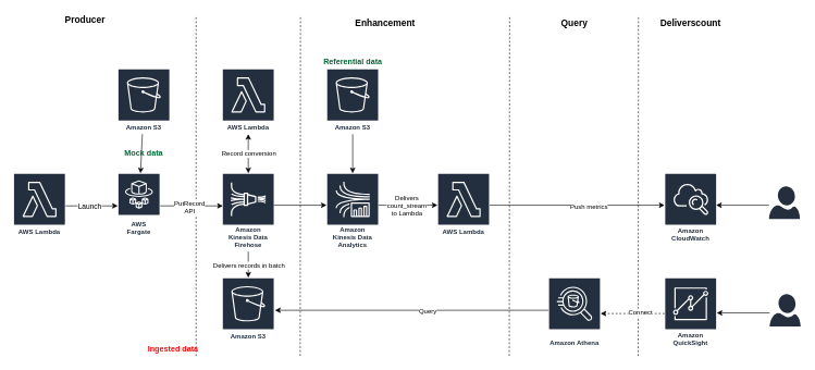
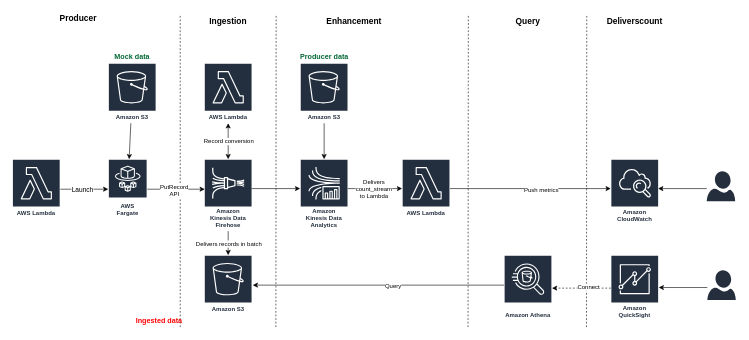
  <mxCell id="0" />
  <mxCell id="1" parent="0" />
  <mxCell id="2" value="Amazon S3" style="outlineConnect=0;fontColor=#232F3E;gradientColor=none;strokeColor=#ffffff;fillColor=#232F3E;dashed=0;verticalLabelPosition=middle;verticalAlign=bottom;align=center;html=1;whiteSpace=wrap;fontSize=10;fontStyle=1;spacing=3;shape=mxgraph.aws4.productIcon;prIcon=mxgraph.aws4.s3;" parent="1" vertex="1"><mxGeometry x="180" y="105" width="80" height="100" as="geometry" /></mxCell>
  <mxCell id="3" value="AWS Fargate" style="outlineConnect=0;fontColor=#232F3E;gradientColor=none;strokeColor=#ffffff;fillColor=#232F3E;dashed=0;verticalLabelPosition=middle;verticalAlign=bottom;align=center;html=1;whiteSpace=wrap;fontSize=10;fontStyle=1;spacing=3;shape=mxgraph.aws4.productIcon;prIcon=mxgraph.aws4.fargate;" parent="1" vertex="1"><mxGeometry x="180" y="265" width="65" height="100" as="geometry" /></mxCell>
  <mxCell id="4" value="AWS Lambda" style="outlineConnect=0;fontColor=#232F3E;gradientColor=none;strokeColor=#ffffff;fillColor=#232F3E;dashed=0;verticalLabelPosition=middle;verticalAlign=bottom;align=center;html=1;whiteSpace=wrap;fontSize=10;fontStyle=1;spacing=3;shape=mxgraph.aws4.productIcon;prIcon=mxgraph.aws4.lambda;" parent="1" vertex="1"><mxGeometry x="20" y="265" width="80" height="100" as="geometry" /></mxCell>
  <mxCell id="5" value="Amazon Kinesis Data Firehose" style="outlineConnect=0;fontColor=#232F3E;gradientColor=none;strokeColor=#ffffff;fillColor=#232F3E;dashed=0;verticalLabelPosition=middle;verticalAlign=bottom;align=center;html=1;whiteSpace=wrap;fontSize=10;fontStyle=1;spacing=3;shape=mxgraph.aws4.productIcon;prIcon=mxgraph.aws4.kinesis_data_firehose;" parent="1" vertex="1"><mxGeometry x="340" y="265" width="80" height="120" as="geometry" /></mxCell>
  <mxCell id="6" value="Amazon Kinesis Data Analytics" style="outlineConnect=0;fontColor=#232F3E;gradientColor=none;strokeColor=#ffffff;fillColor=#232F3E;dashed=0;verticalLabelPosition=middle;verticalAlign=bottom;align=center;html=1;whiteSpace=wrap;fontSize=10;fontStyle=1;spacing=3;shape=mxgraph.aws4.productIcon;prIcon=mxgraph.aws4.kinesis_data_analytics;" parent="1" vertex="1"><mxGeometry x="500" y="265" width="80" height="120" as="geometry" /></mxCell>
  <mxCell id="7" value="Amazon S3" style="outlineConnect=0;fontColor=#232F3E;gradientColor=none;strokeColor=#ffffff;fillColor=#232F3E;dashed=0;verticalLabelPosition=middle;verticalAlign=bottom;align=center;html=1;whiteSpace=wrap;fontSize=10;fontStyle=1;spacing=3;shape=mxgraph.aws4.productIcon;prIcon=mxgraph.aws4.s3;" parent="1" vertex="1"><mxGeometry x="340" y="425" width="80" height="100" as="geometry" /></mxCell>
  <mxCell id="8" value="Amazon S3" style="outlineConnect=0;fontColor=#232F3E;gradientColor=none;strokeColor=#ffffff;fillColor=#232F3E;dashed=0;verticalLabelPosition=middle;verticalAlign=bottom;align=center;html=1;whiteSpace=wrap;fontSize=10;fontStyle=1;spacing=3;shape=mxgraph.aws4.productIcon;prIcon=mxgraph.aws4.s3;" parent="1" vertex="1"><mxGeometry x="500" y="105" width="80" height="100" as="geometry" /></mxCell>
  <mxCell id="9" value="" style="edgeStyle=orthogonalEdgeStyle;rounded=0;orthogonalLoop=1;jettySize=auto;html=1;startArrow=classic;startFill=1;" edge="1" parent="1" source="11" target="5"><mxGeometry relative="1" as="geometry" /></mxCell>
  <mxCell id="10" value="Record conversion" style="edgeLabel;html=1;align=center;verticalAlign=middle;resizable=0;points=[];fontSize=10;labelBackgroundColor=#FFFFFF;fontColor=#000000;" vertex="1" connectable="0" parent="9"><mxGeometry x="-0.033" relative="1" as="geometry"><mxPoint as="offset" /></mxGeometry></mxCell>
  <mxCell id="11" value="AWS Lambda" style="outlineConnect=0;fontColor=#232F3E;gradientColor=none;strokeColor=#ffffff;fillColor=#232F3E;dashed=0;verticalLabelPosition=middle;verticalAlign=bottom;align=center;html=1;whiteSpace=wrap;fontSize=10;fontStyle=1;spacing=3;shape=mxgraph.aws4.productIcon;prIcon=mxgraph.aws4.lambda;" parent="1" vertex="1"><mxGeometry x="340" y="105" width="80" height="100" as="geometry" /></mxCell>
  <mxCell id="12" value="Amazon CloudWatch" style="outlineConnect=0;fontColor=#232F3E;gradientColor=none;strokeColor=#ffffff;fillColor=#232F3E;dashed=0;verticalLabelPosition=middle;verticalAlign=bottom;align=center;html=1;whiteSpace=wrap;fontSize=10;fontStyle=1;spacing=3;shape=mxgraph.aws4.productIcon;prIcon=mxgraph.aws4.cloudwatch;" parent="1" vertex="1"><mxGeometry x="1018" y="265" width="80" height="110" as="geometry" /></mxCell>
  <mxCell id="13" value="Amazon QuickSight" style="outlineConnect=0;fontColor=#232F3E;gradientColor=none;strokeColor=#ffffff;fillColor=#232F3E;dashed=0;verticalLabelPosition=middle;verticalAlign=bottom;align=center;html=1;whiteSpace=wrap;fontSize=10;fontStyle=1;spacing=3;shape=mxgraph.aws4.productIcon;prIcon=mxgraph.aws4.quicksight;" parent="1" vertex="1"><mxGeometry x="1018" y="425" width="80" height="110" as="geometry" /></mxCell>
  <mxCell id="14" value="" style="endArrow=none;dashed=1;html=1;" parent="1" edge="1"><mxGeometry width="50" height="50" relative="1" as="geometry"><mxPoint x="300" y="545" as="sourcePoint" /><mxPoint x="300" y="25" as="targetPoint" /></mxGeometry></mxCell>
  <mxCell id="15" value="" style="endArrow=none;dashed=1;html=1;" parent="1" edge="1"><mxGeometry width="50" height="50" relative="1" as="geometry"><mxPoint x="459.5" y="545" as="sourcePoint" /><mxPoint x="460" y="25" as="targetPoint" /></mxGeometry></mxCell>
  <mxCell id="16" value="" style="endArrow=none;dashed=1;html=1;" parent="1" edge="1"><mxGeometry width="50" height="50" relative="1" as="geometry"><mxPoint x="977.5" y="545" as="sourcePoint" /><mxPoint x="978" y="25" as="targetPoint" /></mxGeometry></mxCell>
  <mxCell id="17" value="Producer" style="text;html=1;strokeColor=none;fillColor=none;align=center;verticalAlign=middle;whiteSpace=wrap;rounded=0;fontSize=14;fontStyle=1" parent="1" vertex="1"><mxGeometry x="110" y="20" width="40" height="20" as="geometry" /></mxCell>
+ <mxCell id="18" value="Ingestion" style="text;html=1;strokeColor=none;fillColor=none;align=center;verticalAlign=middle;whiteSpace=wrap;rounded=0;fontSize=14;fontStyle=1" parent="1" vertex="1"><mxGeometry x="360" y="25" width="40" height="20" as="geometry" /></mxCell>
  <mxCell id="19" value="Enhancement" style="text;html=1;strokeColor=none;fillColor=none;align=center;verticalAlign=middle;whiteSpace=wrap;rounded=0;fontSize=14;fontStyle=1" parent="1" vertex="1"><mxGeometry x="570" y="25" width="40" height="20" as="geometry" /></mxCell>
  <mxCell id="20" value="Deliverscount" style="text;html=1;strokeColor=none;fillColor=none;align=center;verticalAlign=middle;whiteSpace=wrap;rounded=0;fontSize=14;fontStyle=1" parent="1" vertex="1"><mxGeometry x="1038" y="25" width="40" height="20" as="geometry" /></mxCell>
  <mxCell id="21" value="" style="endArrow=classic;html=1;" parent="1" source="4" target="3" edge="1"><mxGeometry width="50" height="50" relative="1" as="geometry"><mxPoint x="20" y="615" as="sourcePoint" /><mxPoint x="70" y="565" as="targetPoint" /></mxGeometry></mxCell>
  <mxCell id="22" value="Launch" style="edgeLabel;html=1;align=center;verticalAlign=middle;resizable=0;points=[];" vertex="1" connectable="0" parent="21"><mxGeometry x="-0.1" y="-4" relative="1" as="geometry"><mxPoint y="-4" as="offset" /></mxGeometry></mxCell>
  <mxCell id="23" value="" style="endArrow=classic;html=1;" parent="1" source="3" edge="1"><mxGeometry width="50" height="50" relative="1" as="geometry"><mxPoint x="110" y="325" as="sourcePoint" /><mxPoint x="341" y="315" as="targetPoint" /></mxGeometry></mxCell>
  <mxCell id="24" value="&lt;font style=&quot;font-size: 10px;&quot;&gt;PutRecord&lt;br style=&quot;font-size: 10px;&quot;&gt;API&lt;br style=&quot;font-size: 10px;&quot;&gt;&lt;/font&gt;" style="text;html=1;resizable=0;points=[];align=center;verticalAlign=middle;labelBackgroundColor=#FFFFFF;fontColor=#000000;fontSize=10;" parent="23" vertex="1" connectable="0"><mxGeometry x="-0.086" y="-1" relative="1" as="geometry"><mxPoint as="offset" /></mxGeometry></mxCell>
  <mxCell id="25" value="" style="endArrow=classic;html=1;" parent="1" edge="1"><mxGeometry width="50" height="50" relative="1" as="geometry"><mxPoint x="419" y="314" as="sourcePoint" /><mxPoint x="500" y="314" as="targetPoint" /></mxGeometry></mxCell>
  <mxCell id="26" value="" style="endArrow=classic;html=1;" parent="1" edge="1"><mxGeometry width="50" height="50" relative="1" as="geometry"><mxPoint x="579.5" y="314" as="sourcePoint" /><mxPoint x="670" y="314" as="targetPoint" /></mxGeometry></mxCell>
  <mxCell id="27" value="&lt;font color=&quot;#000000&quot; style=&quot;font-size: 10px;&quot;&gt;Delivers&lt;br style=&quot;font-size: 10px;&quot;&gt;count_stream&lt;br style=&quot;font-size: 10px;&quot;&gt;to Lambda&lt;br style=&quot;font-size: 10px;&quot;&gt;&lt;/font&gt;" style="text;html=1;resizable=0;points=[];align=center;verticalAlign=middle;labelBackgroundColor=#ffffff;fontColor=#ff0000;fontSize=10;" parent="26" vertex="1" connectable="0"><mxGeometry x="-0.074" relative="1" as="geometry"><mxPoint x="1" as="offset" /></mxGeometry></mxCell>
  <mxCell id="28" value="" style="endArrow=classic;html=1;" parent="1" edge="1"><mxGeometry width="50" height="50" relative="1" as="geometry"><mxPoint x="749" y="314" as="sourcePoint" /><mxPoint x="1018" y="314" as="targetPoint" /></mxGeometry></mxCell>
  <mxCell id="29" value="&lt;font color=&quot;#000000&quot;&gt;Push metrics&lt;br&gt;&lt;/font&gt;" style="text;html=1;resizable=0;points=[];align=center;verticalAlign=middle;labelBackgroundColor=#ffffff;fontSize=10;fontColor=#ff0000;" parent="28" vertex="1" connectable="0"><mxGeometry x="-0.185" y="2" relative="1" as="geometry"><mxPoint x="42" y="3" as="offset" /></mxGeometry></mxCell>
  <mxCell id="30" value="" style="endArrow=classic;html=1;" parent="1" source="8" target="6" edge="1"><mxGeometry width="50" height="50" relative="1" as="geometry"><mxPoint x="589.5" y="324" as="sourcePoint" /><mxPoint x="670.5" y="324" as="targetPoint" /></mxGeometry></mxCell>
  <mxCell id="31" value="" style="endArrow=classic;html=1;" parent="1" source="5" target="7" edge="1"><mxGeometry width="50" height="50" relative="1" as="geometry"><mxPoint x="550" y="275" as="sourcePoint" /><mxPoint x="550" y="215" as="targetPoint" /></mxGeometry></mxCell>
  <mxCell id="32" value="&lt;font style=&quot;font-size: 10px;&quot;&gt;Delivers records in batch&lt;/font&gt;" style="text;html=1;resizable=0;points=[];align=center;verticalAlign=middle;labelBackgroundColor=#FFFFFF;fontColor=#000000;fontSize=10;" parent="31" vertex="1" connectable="0"><mxGeometry y="4" relative="1" as="geometry"><mxPoint x="-4" as="offset" /></mxGeometry></mxCell>
  <mxCell id="33" value="" style="endArrow=classic;html=1;" parent="1" source="2" target="3" edge="1"><mxGeometry width="50" height="50" relative="1" as="geometry"><mxPoint x="560" y="225" as="sourcePoint" /><mxPoint x="560" y="285" as="targetPoint" /></mxGeometry></mxCell>
  <mxCell id="34" value="" style="endArrow=classic;html=1;dashed=1;" parent="1" target="47" edge="1" source="13"><mxGeometry width="50" height="50" relative="1" as="geometry"><mxPoint x="822" y="475" as="sourcePoint" /><mxPoint x="1040" y="484" as="targetPoint" /></mxGeometry></mxCell>
  <mxCell id="35" value="&lt;font color=&quot;#000000&quot;&gt;Connect&lt;/font&gt;" style="text;html=1;resizable=0;points=[];align=center;verticalAlign=middle;labelBackgroundColor=#ffffff;fontSize=10;fontColor=#ff0000;" parent="34" vertex="1" connectable="0"><mxGeometry x="-0.219" y="-3" relative="1" as="geometry"><mxPoint as="offset" /></mxGeometry></mxCell>
  <mxCell id="36" value="" style="verticalLabelPosition=bottom;html=1;verticalAlign=top;align=center;strokeColor=none;fillColor=#242e3c;shape=mxgraph.azure.user;" parent="1" vertex="1"><mxGeometry x="1178" y="285" width="47.5" height="50" as="geometry" /></mxCell>
  <mxCell id="37" value="" style="endArrow=classic;html=1;" parent="1" edge="1"><mxGeometry width="50" height="50" relative="1" as="geometry"><mxPoint x="1178" y="314" as="sourcePoint" /><mxPoint x="1097" y="314" as="targetPoint" /></mxGeometry></mxCell>
  <mxCell id="38" value="" style="verticalLabelPosition=bottom;html=1;verticalAlign=top;align=center;strokeColor=none;fillColor=#242e3c;shape=mxgraph.azure.user;" parent="1" vertex="1"><mxGeometry x="1179" y="450" width="47.5" height="50" as="geometry" /></mxCell>
  <mxCell id="39" value="" style="endArrow=classic;html=1;" parent="1" edge="1"><mxGeometry width="50" height="50" relative="1" as="geometry"><mxPoint x="1179" y="479" as="sourcePoint" /><mxPoint x="1098" y="479" as="targetPoint" /></mxGeometry></mxCell>
- <mxCell id="40" value="&lt;b&gt;&lt;font color=&quot;#006633&quot;&gt;Mock data&lt;/font&gt;&lt;/b&gt;" style="text;html=1;strokeColor=none;fillColor=none;align=center;verticalAlign=middle;whiteSpace=wrap;rounded=0;" parent="1" vertex="1"><mxGeometry x="175" y="225" width="90" height="20" as="geometry" /></mxCell>
- <mxCell id="41" value="&lt;b&gt;&lt;font color=&quot;#006633&quot;&gt;Referential data&lt;/font&gt;&lt;/b&gt;" style="text;html=1;strokeColor=none;fillColor=none;align=center;verticalAlign=middle;whiteSpace=wrap;rounded=0;" parent="1" vertex="1"><mxGeometry x="477.5" y="85" width="125" height="20" as="geometry" /></mxCell>
+ <mxCell id="40" value="&lt;b&gt;&lt;font color=&quot;#006633&quot;&gt;Mock data&lt;/font&gt;&lt;/b&gt;" style="text;html=1;strokeColor=none;fillColor=none;align=center;verticalAlign=middle;whiteSpace=wrap;rounded=0;" parent="1" vertex="1"><mxGeometry x="175" y="85" width="90" height="20" as="geometry" /></mxCell>
+ <mxCell id="41" value="&lt;b&gt;&lt;font color=&quot;#006633&quot;&gt;Producer data&lt;/font&gt;&lt;/b&gt;" style="text;html=1;strokeColor=none;fillColor=none;align=center;verticalAlign=middle;whiteSpace=wrap;rounded=0;" parent="1" vertex="1"><mxGeometry x="477.5" y="85" width="125" height="20" as="geometry" /></mxCell>
  <mxCell id="42" value="&lt;b&gt;&lt;font&gt;Ingested data&lt;/font&gt;&lt;/b&gt;" style="text;html=1;strokeColor=none;fillColor=none;align=center;verticalAlign=middle;whiteSpace=wrap;rounded=0;fontColor=#ff0000;" parent="1" vertex="1"><mxGeometry x="220" y="525" width="90" height="20" as="geometry" /></mxCell>
  <mxCell id="43" value="" style="endArrow=none;dashed=1;html=1;" edge="1" parent="1"><mxGeometry width="50" height="50" relative="1" as="geometry"><mxPoint x="780" y="545" as="sourcePoint" /><mxPoint x="780.5" y="25" as="targetPoint" /></mxGeometry></mxCell>
  <mxCell id="44" value="Query" style="text;html=1;strokeColor=none;fillColor=none;align=center;verticalAlign=middle;whiteSpace=wrap;rounded=0;fontSize=14;fontStyle=1" vertex="1" parent="1"><mxGeometry x="860" y="25" width="40" height="20" as="geometry" /></mxCell>
  <mxCell id="45" value="" style="edgeStyle=orthogonalEdgeStyle;rounded=0;orthogonalLoop=1;jettySize=auto;html=1;startArrow=none;startFill=0;fontSize=10;fontColor=#000000;" edge="1" parent="1"><mxGeometry relative="1" as="geometry"><mxPoint x="841" y="475" as="sourcePoint" /><mxPoint x="421" y="475" as="targetPoint" /></mxGeometry></mxCell>
  <mxCell id="46" value="Query" style="edgeLabel;html=1;align=center;verticalAlign=middle;resizable=0;points=[];fontSize=10;fontColor=#000000;labelBackgroundColor=#FFFFFF;" vertex="1" connectable="0" parent="45"><mxGeometry x="-0.11" y="5" relative="1" as="geometry"><mxPoint y="-5" as="offset" /></mxGeometry></mxCell>
  <mxCell id="47" value="Amazon Athena" style="outlineConnect=0;fontColor=#232F3E;gradientColor=none;strokeColor=#ffffff;fillColor=#232F3E;dashed=0;verticalLabelPosition=middle;verticalAlign=bottom;align=center;html=1;whiteSpace=wrap;fontSize=10;fontStyle=1;spacing=3;shape=mxgraph.aws4.productIcon;prIcon=mxgraph.aws4.athena;" vertex="1" parent="1"><mxGeometry x="840" y="425" width="80" height="110" as="geometry" /></mxCell>
  <mxCell id="48" value="AWS Lambda" style="outlineConnect=0;fontColor=#232F3E;gradientColor=none;strokeColor=#ffffff;fillColor=#232F3E;dashed=0;verticalLabelPosition=middle;verticalAlign=bottom;align=center;html=1;whiteSpace=wrap;fontSize=10;fontStyle=1;spacing=3;shape=mxgraph.aws4.productIcon;prIcon=mxgraph.aws4.lambda;" vertex="1" parent="1"><mxGeometry x="670" y="265" width="80" height="100" as="geometry" /></mxCell>
